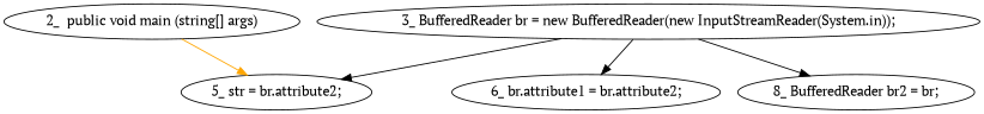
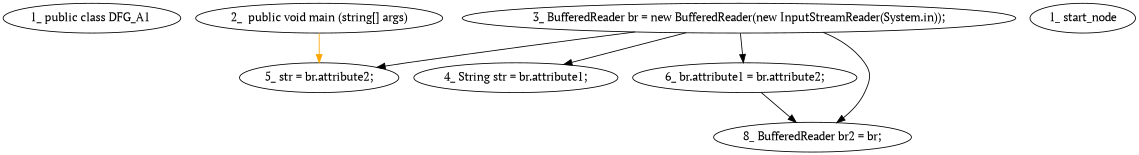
  digraph {
    fontname="PT Serif"
    node [fontname="PT Serif" type_label=expression_statement]
    edge [fontname="PT Serif" used_def="br.attribute2"]
+   n1 [label="1_\ public\ class\ DFG_A1\ " type_label=class_declaration]
    n2 [label="2_\ \ public\ void\ main\ \(string\[\]\ args\)" type_label=method_declaration]
    n3 [label="5_\ str\ =\ br\.attribute2;"]
    n4 [label="3_\ BufferedReader\ br\ =\ new\ BufferedReader\(new\ InputStreamReader\(System\.in\)\);"]
+   n5 [label="4_\ String\ str\ =\ br\.attribute1;"]
    n6 [label="6_\ br\.attribute1\ =\ br\.attribute2;"]
    n7 [label="8_\ BufferedReader\ br2\ =\ br;"]
+   n8 [label="1_\ start_node" type_label=start]
    n2 -> n3 [color=orange used_def=""]
    n4 -> n3
+   n4 -> n5 [used_def="br.attribute1"]
    n4 -> n6
    n4 -> n7 [used_def=br]
+   n6 -> n7 [used_def=br]
  }
